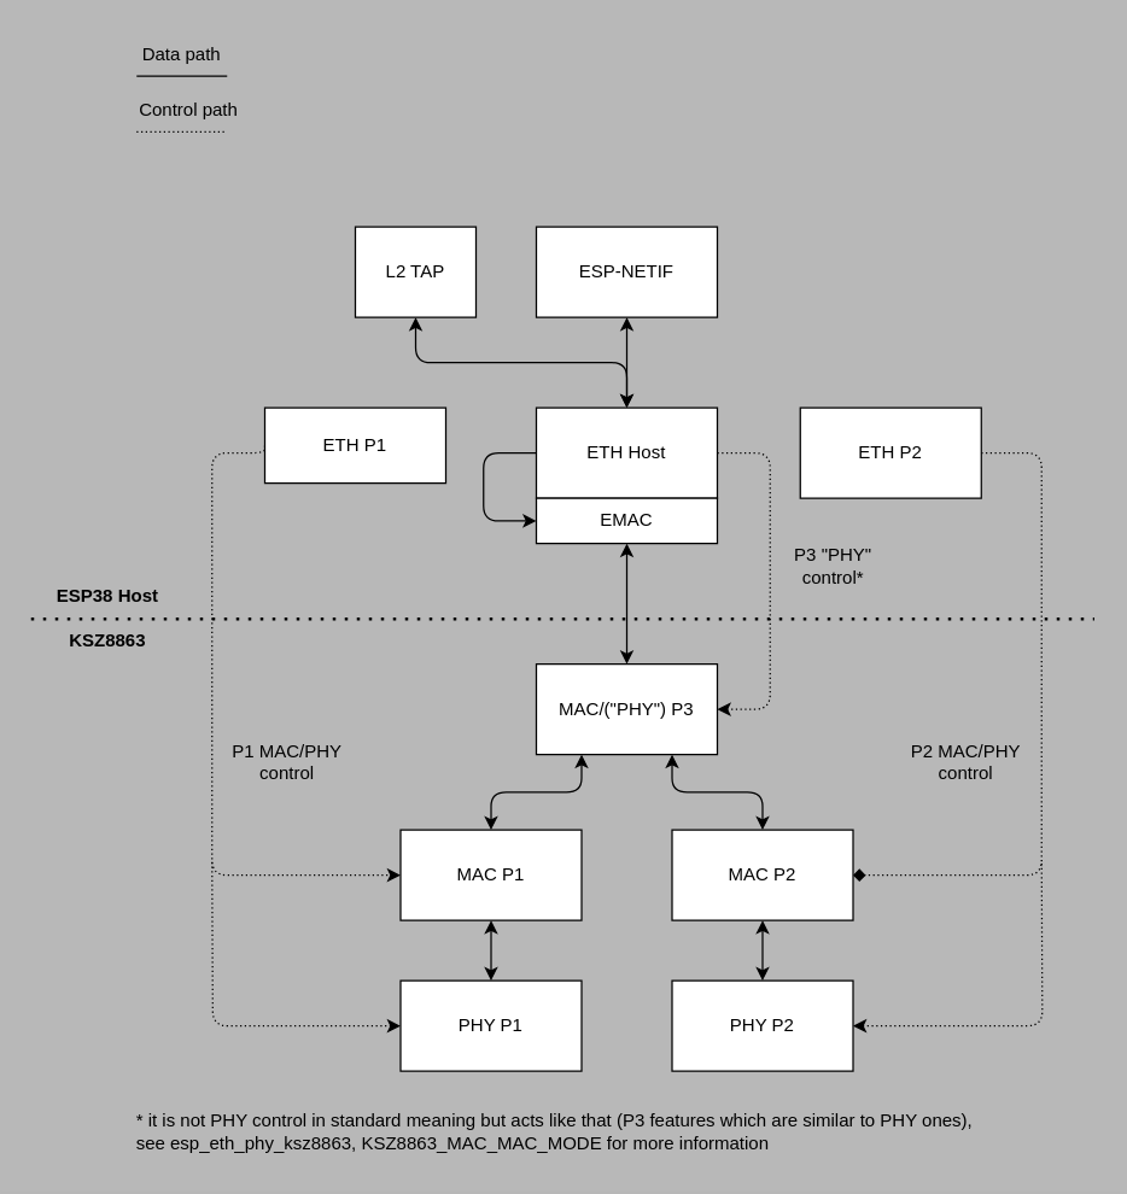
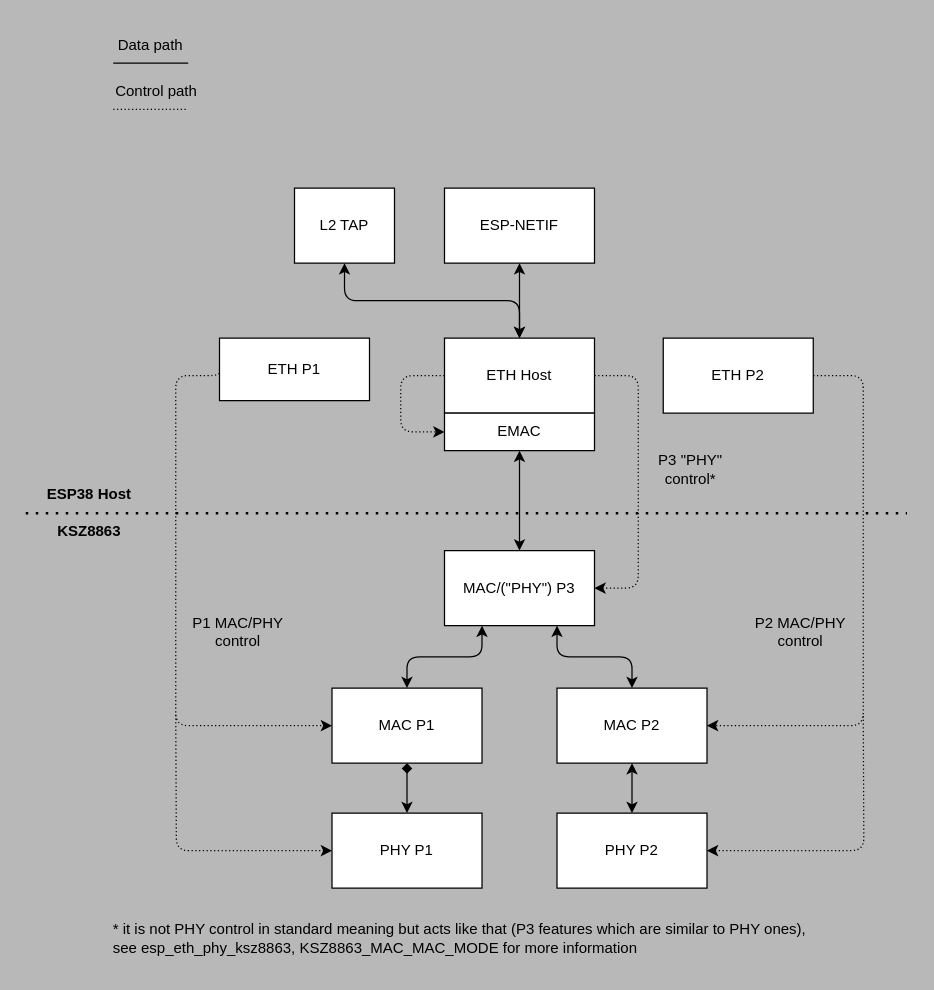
  <mxCell id="0" />
  <mxCell id="1" parent="0" />
  <mxCell id="2" value="ESP-NETIF" style="rounded=0;whiteSpace=wrap;html=1;" parent="1" vertex="1"><mxGeometry x="355" y="150" width="120" height="60" as="geometry" /></mxCell>
  <mxCell id="3" style="edgeStyle=orthogonalEdgeStyle;html=1;exitX=0;exitY=0.5;exitDx=0;exitDy=0;entryX=0;entryY=0.5;entryDx=0;entryDy=0;startArrow=none;startFill=0;dashed=1;dashPattern=1 2;" parent="1" source="4" target="20" edge="1"><mxGeometry relative="1" as="geometry"><Array as="points"><mxPoint x="140" y="300" /><mxPoint x="140" y="580" /></Array></mxGeometry></mxCell>
  <mxCell id="4" value="ETH P1" style="rounded=0;whiteSpace=wrap;html=1;" parent="1" vertex="1"><mxGeometry x="175" y="270" width="120" height="50" as="geometry" /></mxCell>
  <mxCell id="5" value="" style="edgeStyle=orthogonalEdgeStyle;html=1;startArrow=classic;startFill=1;exitX=0.5;exitY=1;exitDx=0;exitDy=0;" parent="1" source="34" target="19" edge="1"><mxGeometry relative="1" as="geometry"><mxPoint x="415" y="380" as="sourcePoint" /></mxGeometry></mxCell>
  <mxCell id="6" value="" style="edgeStyle=none;html=1;startArrow=classic;startFill=1;" parent="1" source="9" target="2" edge="1"><mxGeometry relative="1" as="geometry" /></mxCell>
- <mxCell id="7" style="edgeStyle=orthogonalEdgeStyle;html=1;exitX=0;exitY=0.5;exitDx=0;exitDy=0;entryX=0;entryY=0.5;entryDx=0;entryDy=0;startArrow=none;startFill=0;endArrow=classic;endFill=1;dashed=0;dashPattern=1 2;" parent="1" source="9" target="34" edge="1"><mxGeometry relative="1" as="geometry"><Array as="points"><mxPoint x="320" y="300" /><mxPoint x="320" y="345" /></Array></mxGeometry></mxCell>
+ <mxCell id="7" style="edgeStyle=orthogonalEdgeStyle;html=1;exitX=0;exitY=0.5;exitDx=0;exitDy=0;entryX=0;entryY=0.5;entryDx=0;entryDy=0;startArrow=none;startFill=0;endArrow=classic;endFill=1;dashed=1;dashPattern=1 2;" parent="1" source="9" target="34" edge="1"><mxGeometry relative="1" as="geometry"><Array as="points"><mxPoint x="320" y="300" /><mxPoint x="320" y="345" /></Array></mxGeometry></mxCell>
  <mxCell id="8" style="edgeStyle=orthogonalEdgeStyle;html=1;exitX=1;exitY=0.5;exitDx=0;exitDy=0;entryX=1;entryY=0.5;entryDx=0;entryDy=0;dashed=1;dashPattern=1 2;startArrow=none;startFill=0;endArrow=classic;endFill=1;" parent="1" source="9" target="19" edge="1"><mxGeometry relative="1" as="geometry"><Array as="points"><mxPoint x="510" y="300" /><mxPoint x="510" y="470" /></Array></mxGeometry></mxCell>
  <mxCell id="9" value="ETH Host" style="rounded=0;whiteSpace=wrap;html=1;" parent="1" vertex="1"><mxGeometry x="355" y="270" width="120" height="60" as="geometry" /></mxCell>
- <mxCell id="10" style="edgeStyle=orthogonalEdgeStyle;html=1;exitX=1;exitY=0.5;exitDx=0;exitDy=0;entryX=1;entryY=0.5;entryDx=0;entryDy=0;startArrow=none;startFill=0;dashed=1;dashPattern=1 2;endArrow=diamond;" parent="1" source="11" target="21" edge="1"><mxGeometry relative="1" as="geometry"><Array as="points"><mxPoint x="690" y="300" /><mxPoint x="690" y="580" /></Array></mxGeometry></mxCell>
+ <mxCell id="10" style="edgeStyle=orthogonalEdgeStyle;html=1;exitX=1;exitY=0.5;exitDx=0;exitDy=0;entryX=1;entryY=0.5;entryDx=0;entryDy=0;startArrow=none;startFill=0;dashed=1;dashPattern=1 2;" parent="1" source="11" target="21" edge="1"><mxGeometry relative="1" as="geometry"><Array as="points"><mxPoint x="690" y="300" /><mxPoint x="690" y="580" /></Array></mxGeometry></mxCell>
  <mxCell id="11" value="ETH P2" style="rounded=0;whiteSpace=wrap;html=1;" parent="1" vertex="1"><mxGeometry x="530" y="270" width="120" height="60" as="geometry" /></mxCell>
  <mxCell id="12" style="edgeStyle=orthogonalEdgeStyle;html=1;exitX=0.5;exitY=1;exitDx=0;exitDy=0;entryX=0.5;entryY=0;entryDx=0;entryDy=0;startArrow=classic;startFill=1;" parent="1" source="13" target="9" edge="1"><mxGeometry relative="1" as="geometry" /></mxCell>
  <mxCell id="13" value="L2 TAP" style="rounded=0;whiteSpace=wrap;html=1;" parent="1" vertex="1"><mxGeometry x="235" y="150" width="80" height="60" as="geometry" /></mxCell>
  <mxCell id="14" value="" style="endArrow=none;dashed=1;html=1;dashPattern=1 3;strokeWidth=2;" parent="1" edge="1"><mxGeometry width="50" height="50" relative="1" as="geometry"><mxPoint x="20" y="410" as="sourcePoint" /><mxPoint x="725" y="410" as="targetPoint" /></mxGeometry></mxCell>
  <mxCell id="15" value="&lt;b&gt;ESP38 Host&lt;/b&gt;" style="text;html=1;strokeColor=none;fillColor=none;align=center;verticalAlign=middle;whiteSpace=wrap;rounded=0;" parent="1" vertex="1"><mxGeometry x="21" y="380" width="100" height="30" as="geometry" /></mxCell>
  <mxCell id="16" value="&lt;b&gt;KSZ8863&lt;/b&gt;" style="text;html=1;strokeColor=none;fillColor=none;align=center;verticalAlign=middle;whiteSpace=wrap;rounded=0;" parent="1" vertex="1"><mxGeometry x="21" y="410" width="100" height="30" as="geometry" /></mxCell>
  <mxCell id="17" style="edgeStyle=orthogonalEdgeStyle;html=1;exitX=0.25;exitY=1;exitDx=0;exitDy=0;entryX=0.5;entryY=0;entryDx=0;entryDy=0;startArrow=classic;startFill=1;" parent="1" source="19" target="20" edge="1"><mxGeometry relative="1" as="geometry" /></mxCell>
  <mxCell id="18" style="edgeStyle=orthogonalEdgeStyle;html=1;exitX=0.75;exitY=1;exitDx=0;exitDy=0;entryX=0.5;entryY=0;entryDx=0;entryDy=0;startArrow=classic;startFill=1;" parent="1" source="19" target="21" edge="1"><mxGeometry relative="1" as="geometry" /></mxCell>
  <mxCell id="19" value="MAC/(&quot;PHY&quot;) P3" style="rounded=0;whiteSpace=wrap;html=1;" parent="1" vertex="1"><mxGeometry x="355" y="440" width="120" height="60" as="geometry" /></mxCell>
  <mxCell id="20" value="MAC P1" style="rounded=0;whiteSpace=wrap;html=1;" parent="1" vertex="1"><mxGeometry x="265" y="550" width="120" height="60" as="geometry" /></mxCell>
  <mxCell id="21" value="MAC P2" style="rounded=0;whiteSpace=wrap;html=1;" parent="1" vertex="1"><mxGeometry x="445" y="550" width="120" height="60" as="geometry" /></mxCell>
- <mxCell id="22" value="" style="edgeStyle=orthogonalEdgeStyle;html=1;startArrow=classic;startFill=1;" parent="1" source="24" target="20" edge="1"><mxGeometry relative="1" as="geometry" /></mxCell>
+ <mxCell id="22" value="" style="edgeStyle=orthogonalEdgeStyle;html=1;startArrow=classic;startFill=1;endArrow=diamond;" parent="1" source="24" target="20" edge="1"><mxGeometry relative="1" as="geometry" /></mxCell>
  <mxCell id="23" style="edgeStyle=orthogonalEdgeStyle;html=1;exitX=0;exitY=0.5;exitDx=0;exitDy=0;dashed=1;dashPattern=1 2;startArrow=classic;startFill=1;endArrow=none;endFill=0;" parent="1" source="24" edge="1"><mxGeometry relative="1" as="geometry"><mxPoint x="140" y="570" as="targetPoint" /></mxGeometry></mxCell>
  <mxCell id="24" value="PHY P1" style="rounded=0;whiteSpace=wrap;html=1;" parent="1" vertex="1"><mxGeometry x="265" y="650" width="120" height="60" as="geometry" /></mxCell>
  <mxCell id="25" value="" style="edgeStyle=orthogonalEdgeStyle;html=1;startArrow=classic;startFill=1;" parent="1" source="27" target="21" edge="1"><mxGeometry relative="1" as="geometry" /></mxCell>
  <mxCell id="26" style="edgeStyle=orthogonalEdgeStyle;html=1;exitX=1;exitY=0.5;exitDx=0;exitDy=0;dashed=1;dashPattern=1 2;startArrow=classic;startFill=1;endArrow=none;endFill=0;" parent="1" source="27" edge="1"><mxGeometry relative="1" as="geometry"><mxPoint x="690" y="570" as="targetPoint" /></mxGeometry></mxCell>
  <mxCell id="27" value="PHY P2" style="rounded=0;whiteSpace=wrap;html=1;" parent="1" vertex="1"><mxGeometry x="445" y="650" width="120" height="60" as="geometry" /></mxCell>
  <mxCell id="28" value="P1 MAC/PHY&lt;br&gt;control" style="text;html=1;strokeColor=none;fillColor=none;align=center;verticalAlign=middle;whiteSpace=wrap;rounded=0;" parent="1" vertex="1"><mxGeometry x="150" y="490" width="80" height="30" as="geometry" /></mxCell>
  <mxCell id="29" value="P2 MAC/PHY&lt;br&gt;control" style="text;html=1;strokeColor=none;fillColor=none;align=center;verticalAlign=middle;whiteSpace=wrap;rounded=0;" parent="1" vertex="1"><mxGeometry x="600" y="490" width="80" height="30" as="geometry" /></mxCell>
  <mxCell id="30" value="" style="endArrow=none;html=1;" parent="1" edge="1"><mxGeometry width="50" height="50" relative="1" as="geometry"><mxPoint x="90" y="50" as="sourcePoint" /><mxPoint x="150" y="50" as="targetPoint" /></mxGeometry></mxCell>
  <mxCell id="31" value="" style="endArrow=none;html=1;dashed=1;dashPattern=1 2;" parent="1" edge="1"><mxGeometry width="50" height="50" relative="1" as="geometry"><mxPoint x="90" y="87" as="sourcePoint" /><mxPoint x="150" y="87" as="targetPoint" /></mxGeometry></mxCell>
  <mxCell id="32" value="Data path" style="text;strokeColor=none;fillColor=none;align=left;verticalAlign=middle;spacingLeft=4;spacingRight=4;overflow=hidden;points=[[0,0.5],[1,0.5]];portConstraint=eastwest;rotatable=0;" parent="1" vertex="1"><mxGeometry x="88" y="20" width="80" height="30" as="geometry" /></mxCell>
  <mxCell id="33" value="Control path" style="text;strokeColor=none;fillColor=none;align=left;verticalAlign=middle;spacingLeft=4;spacingRight=4;overflow=hidden;points=[[0,0.5],[1,0.5]];portConstraint=eastwest;rotatable=0;" parent="1" vertex="1"><mxGeometry x="86" y="57" width="80" height="30" as="geometry" /></mxCell>
  <mxCell id="34" value="EMAC" style="rounded=0;whiteSpace=wrap;html=1;" parent="1" vertex="1"><mxGeometry x="355" y="330" width="120" height="30" as="geometry" /></mxCell>
  <mxCell id="35" value="P3 &quot;PHY&quot;&lt;br&gt;control*" style="text;html=1;strokeColor=none;fillColor=none;align=center;verticalAlign=middle;whiteSpace=wrap;rounded=0;" parent="1" vertex="1"><mxGeometry x="512" y="360" width="80" height="30" as="geometry" /></mxCell>
  <mxCell id="36" value="* it is not PHY control in standard meaning but acts like that (P3 features which are similar to PHY ones), see&amp;nbsp;esp_eth_phy_ksz8863, KSZ8863_MAC_MAC_MODE for more information" style="text;html=1;strokeColor=none;fillColor=none;align=left;verticalAlign=middle;whiteSpace=wrap;rounded=0;" parent="1" vertex="1"><mxGeometry x="88" y="730" width="592" height="40" as="geometry" /></mxCell>
